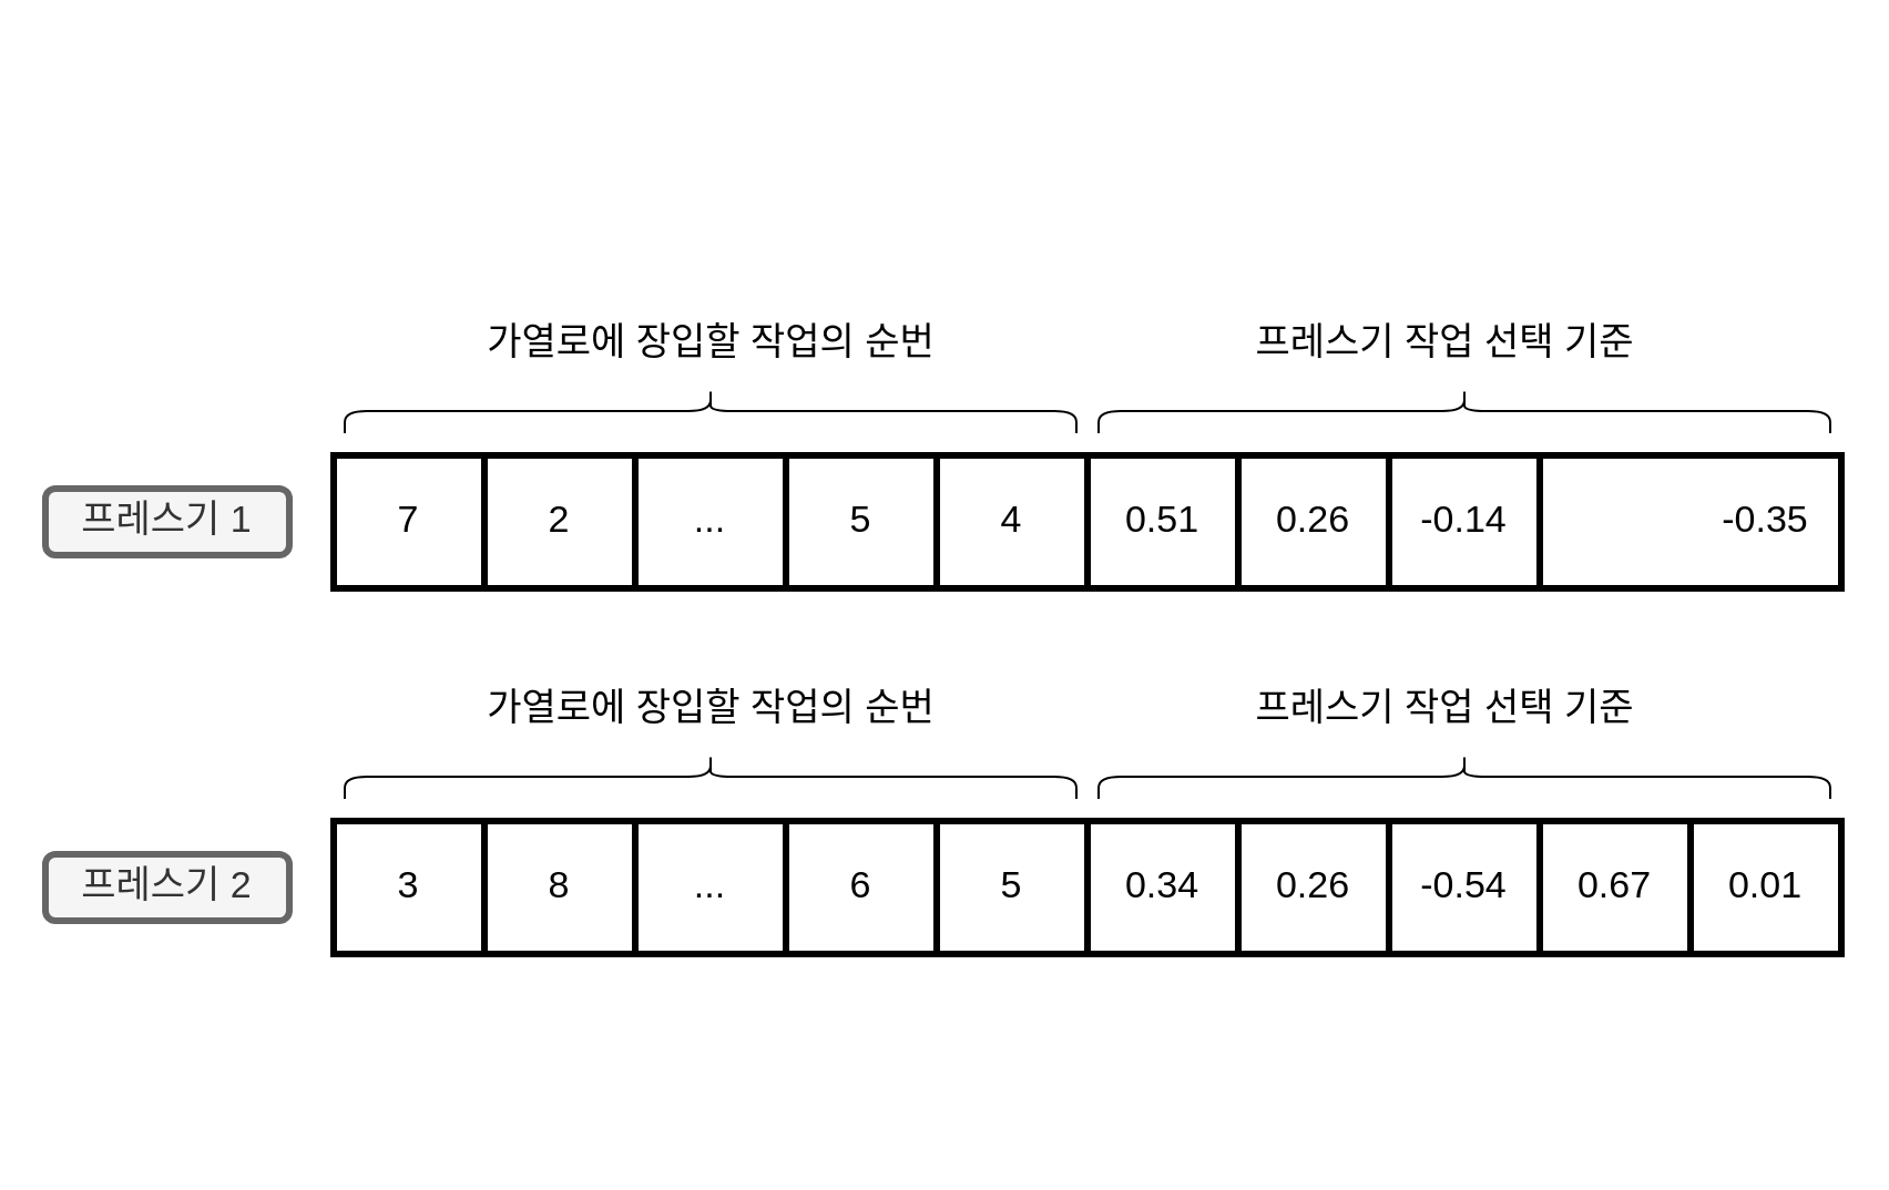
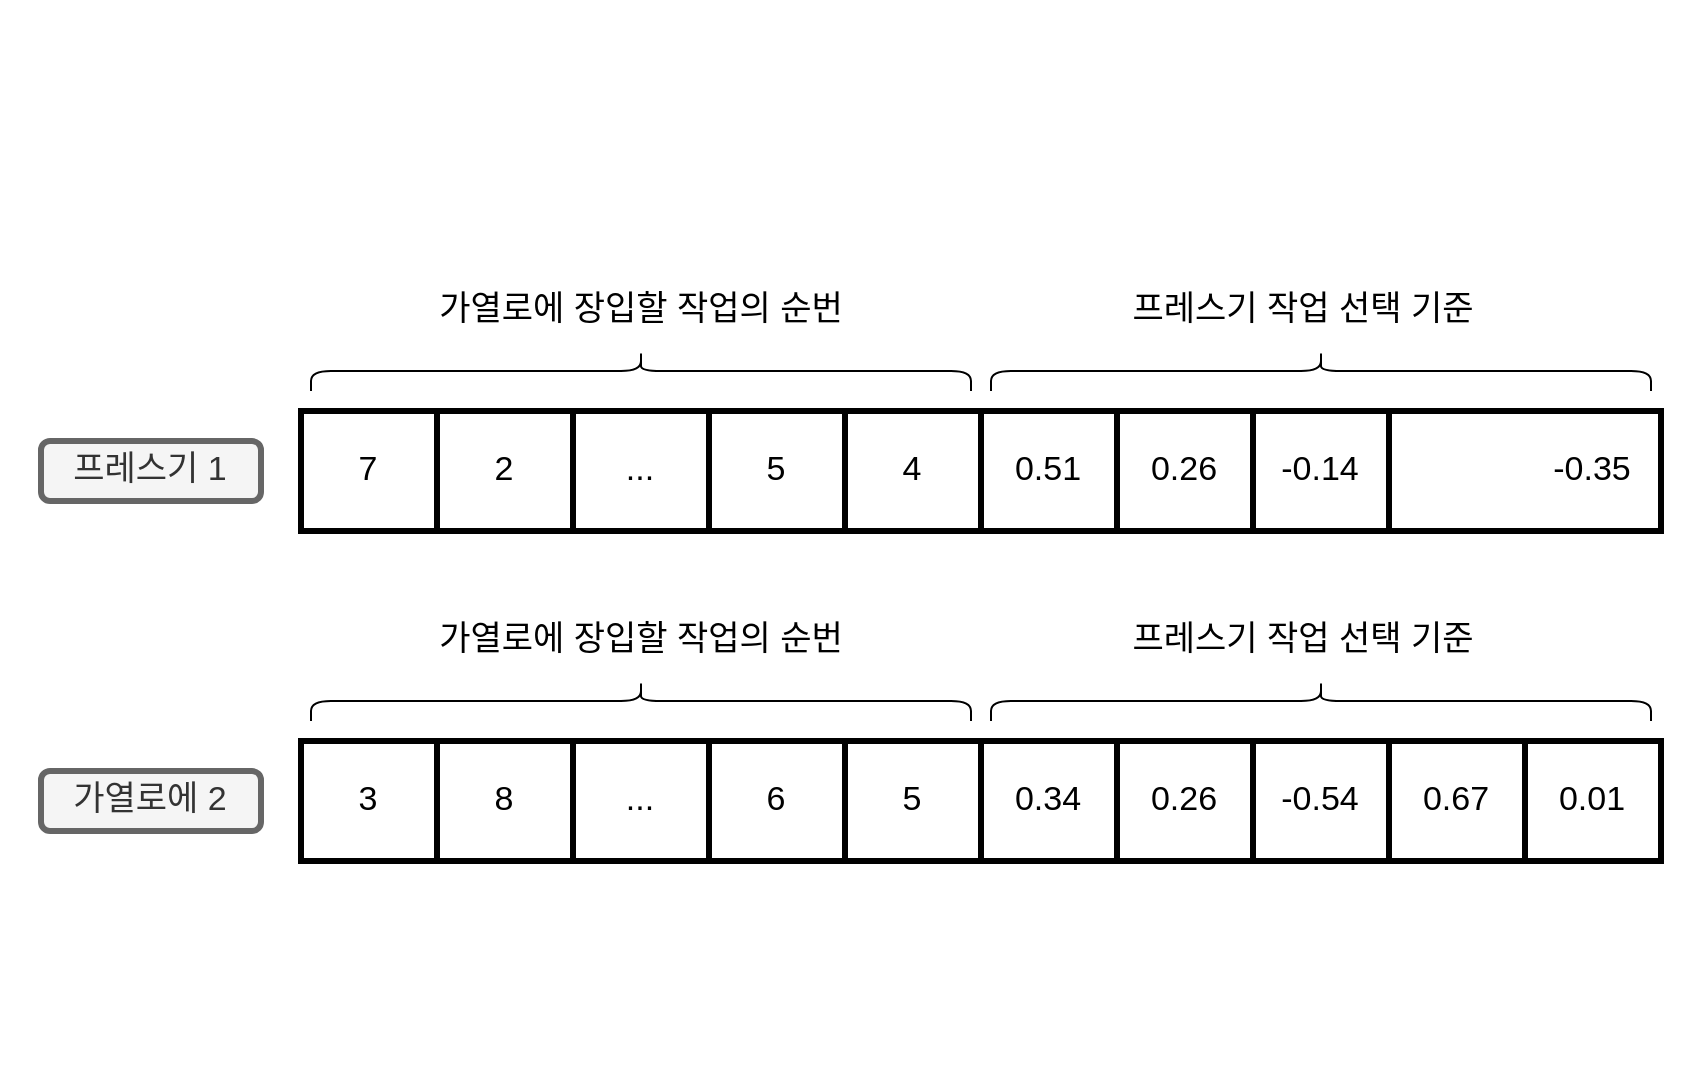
  <mxCell id="0" />
  <mxCell id="1" parent="0" />
  <mxCell id="2" value="" style="group" vertex="1" connectable="0" parent="1"><mxGeometry x="40" y="140" width="790" height="125" as="geometry" /></mxCell>
  <mxCell id="3" value="프레스기 1" style="rounded=1;whiteSpace=wrap;html=1;fontSize=17;fillColor=#f5f5f5;strokeColor=#666666;fontColor=#333333;strokeWidth=3;" vertex="1" parent="2"><mxGeometry x="-20" y="80" width="110" height="30" as="geometry" /></mxCell>
  <mxCell id="4" value="" style="group" vertex="1" connectable="0" parent="2"><mxGeometry x="110" width="680" height="125" as="geometry" /></mxCell>
  <mxCell id="5" value="" style="shape=table;html=1;whiteSpace=wrap;startSize=0;container=1;collapsible=0;childLayout=tableLayout;fontSize=17;strokeWidth=3;" vertex="1" parent="4"><mxGeometry y="65" width="680" height="60" as="geometry" /></mxCell>
  <mxCell id="6" value="" style="shape=partialRectangle;html=1;whiteSpace=wrap;collapsible=0;dropTarget=0;pointerEvents=0;fillColor=none;top=0;left=0;bottom=0;right=0;points=[[0,0.5],[1,0.5]];portConstraint=eastwest;" vertex="1" parent="5"><mxGeometry width="680" height="60" as="geometry" /></mxCell>
  <mxCell id="7" value="7" style="shape=partialRectangle;html=1;whiteSpace=wrap;connectable=0;fillColor=none;top=0;left=0;bottom=0;right=0;overflow=hidden;pointerEvents=1;fontSize=17;" vertex="1" parent="6"><mxGeometry width="68" height="60" as="geometry"><mxRectangle width="68" height="60" as="alternateBounds" /></mxGeometry></mxCell>
  <mxCell id="8" value="2" style="shape=partialRectangle;html=1;whiteSpace=wrap;connectable=0;fillColor=none;top=0;left=0;bottom=0;right=0;overflow=hidden;pointerEvents=1;fontSize=17;" vertex="1" parent="6"><mxGeometry x="68" width="68" height="60" as="geometry"><mxRectangle width="68" height="60" as="alternateBounds" /></mxGeometry></mxCell>
  <mxCell id="9" value="..." style="shape=partialRectangle;html=1;whiteSpace=wrap;connectable=0;fillColor=none;top=0;left=0;bottom=0;right=0;overflow=hidden;pointerEvents=1;fontSize=17;" vertex="1" parent="6"><mxGeometry x="136" width="68" height="60" as="geometry"><mxRectangle width="68" height="60" as="alternateBounds" /></mxGeometry></mxCell>
  <mxCell id="10" value="5" style="shape=partialRectangle;html=1;whiteSpace=wrap;connectable=0;fillColor=none;top=0;left=0;bottom=0;right=0;overflow=hidden;pointerEvents=1;fontSize=17;" vertex="1" parent="6"><mxGeometry x="204" width="68" height="60" as="geometry"><mxRectangle width="68" height="60" as="alternateBounds" /></mxGeometry></mxCell>
  <mxCell id="11" value="4" style="shape=partialRectangle;html=1;whiteSpace=wrap;connectable=0;fillColor=none;top=0;left=0;bottom=0;right=0;overflow=hidden;pointerEvents=1;fontSize=17;" vertex="1" parent="6"><mxGeometry x="272" width="68" height="60" as="geometry"><mxRectangle width="68" height="60" as="alternateBounds" /></mxGeometry></mxCell>
  <mxCell id="12" value="0.51" style="shape=partialRectangle;html=1;whiteSpace=wrap;connectable=0;fillColor=none;top=0;left=0;bottom=0;right=0;overflow=hidden;pointerEvents=1;fontSize=17;" vertex="1" parent="6"><mxGeometry x="340" width="68" height="60" as="geometry"><mxRectangle width="68" height="60" as="alternateBounds" /></mxGeometry></mxCell>
  <mxCell id="13" value="0.26" style="shape=partialRectangle;html=1;whiteSpace=wrap;connectable=0;fillColor=none;top=0;left=0;bottom=0;right=0;overflow=hidden;pointerEvents=1;fontSize=17;" vertex="1" parent="6"><mxGeometry x="408" width="68" height="60" as="geometry"><mxRectangle width="68" height="60" as="alternateBounds" /></mxGeometry></mxCell>
  <mxCell id="14" value="-0.14" style="shape=partialRectangle;html=1;whiteSpace=wrap;connectable=0;fillColor=none;top=0;left=0;bottom=0;right=0;overflow=hidden;pointerEvents=1;fontSize=17;" vertex="1" parent="6"><mxGeometry x="476" width="68" height="60" as="geometry"><mxRectangle width="68" height="60" as="alternateBounds" /></mxGeometry></mxCell>
  <mxCell id="15" value="-0.35" style="shape=partialRectangle;html=1;whiteSpace=wrap;connectable=0;fillColor=none;top=0;left=0;bottom=0;right=0;overflow=hidden;pointerEvents=1;fontSize=17;" vertex="1" parent="6"><mxGeometry x="612" width="68" height="60" as="geometry"><mxRectangle width="68" height="60" as="alternateBounds" /></mxGeometry></mxCell>
  <mxCell id="16" value="" style="shape=curlyBracket;whiteSpace=wrap;html=1;rounded=1;flipH=1;rotation=-90;" vertex="1" parent="4"><mxGeometry x="160" y="-120" width="20" height="330" as="geometry" /></mxCell>
  <mxCell id="17" value="" style="shape=curlyBracket;whiteSpace=wrap;html=1;rounded=1;flipH=1;rotation=-90;" vertex="1" parent="4"><mxGeometry x="500" y="-120" width="20" height="330" as="geometry" /></mxCell>
  <mxCell id="18" value="가열로에 장입할 작업의 순번" style="text;html=1;align=center;verticalAlign=middle;resizable=0;points=[];autosize=1;strokeColor=none;fillColor=none;fontSize=17;" vertex="1" parent="4"><mxGeometry x="55" width="230" height="30" as="geometry" /></mxCell>
  <mxCell id="19" value="프레스기 작업 선택 기준" style="text;html=1;align=center;verticalAlign=middle;resizable=0;points=[];autosize=1;strokeColor=none;fillColor=none;fontSize=17;" vertex="1" parent="4"><mxGeometry x="401" width="200" height="30" as="geometry" /></mxCell>
  <mxCell id="20" value="" style="group" vertex="1" connectable="0" parent="1"><mxGeometry x="40" y="305" width="790" height="125" as="geometry" /></mxCell>
  <mxCell id="21" value="" style="group;strokeWidth=3;" vertex="1" connectable="0" parent="20"><mxGeometry x="110" width="680" height="125" as="geometry" /></mxCell>
  <mxCell id="22" value="" style="shape=table;html=1;whiteSpace=wrap;startSize=0;container=1;collapsible=0;childLayout=tableLayout;fontSize=17;strokeWidth=3;" vertex="1" parent="21"><mxGeometry y="65" width="680" height="60" as="geometry" /></mxCell>
  <mxCell id="23" value="" style="shape=partialRectangle;html=1;whiteSpace=wrap;collapsible=0;dropTarget=0;pointerEvents=0;fillColor=none;top=0;left=0;bottom=0;right=0;points=[[0,0.5],[1,0.5]];portConstraint=eastwest;" vertex="1" parent="22"><mxGeometry width="680" height="60" as="geometry" /></mxCell>
  <mxCell id="24" value="3" style="shape=partialRectangle;html=1;whiteSpace=wrap;connectable=0;fillColor=none;top=0;left=0;bottom=0;right=0;overflow=hidden;pointerEvents=1;fontSize=17;" vertex="1" parent="23"><mxGeometry width="68" height="60" as="geometry"><mxRectangle width="68" height="60" as="alternateBounds" /></mxGeometry></mxCell>
  <mxCell id="25" value="8" style="shape=partialRectangle;html=1;whiteSpace=wrap;connectable=0;fillColor=none;top=0;left=0;bottom=0;right=0;overflow=hidden;pointerEvents=1;fontSize=17;" vertex="1" parent="23"><mxGeometry x="68" width="68" height="60" as="geometry"><mxRectangle width="68" height="60" as="alternateBounds" /></mxGeometry></mxCell>
  <mxCell id="26" value="..." style="shape=partialRectangle;html=1;whiteSpace=wrap;connectable=0;fillColor=none;top=0;left=0;bottom=0;right=0;overflow=hidden;pointerEvents=1;fontSize=17;" vertex="1" parent="23"><mxGeometry x="136" width="68" height="60" as="geometry"><mxRectangle width="68" height="60" as="alternateBounds" /></mxGeometry></mxCell>
  <mxCell id="27" value="6" style="shape=partialRectangle;html=1;whiteSpace=wrap;connectable=0;fillColor=none;top=0;left=0;bottom=0;right=0;overflow=hidden;pointerEvents=1;fontSize=17;" vertex="1" parent="23"><mxGeometry x="204" width="68" height="60" as="geometry"><mxRectangle width="68" height="60" as="alternateBounds" /></mxGeometry></mxCell>
  <mxCell id="28" value="5" style="shape=partialRectangle;html=1;whiteSpace=wrap;connectable=0;fillColor=none;top=0;left=0;bottom=0;right=0;overflow=hidden;pointerEvents=1;fontSize=17;" vertex="1" parent="23"><mxGeometry x="272" width="68" height="60" as="geometry"><mxRectangle width="68" height="60" as="alternateBounds" /></mxGeometry></mxCell>
  <mxCell id="29" value="0.34" style="shape=partialRectangle;html=1;whiteSpace=wrap;connectable=0;fillColor=none;top=0;left=0;bottom=0;right=0;overflow=hidden;pointerEvents=1;fontSize=17;" vertex="1" parent="23"><mxGeometry x="340" width="68" height="60" as="geometry"><mxRectangle width="68" height="60" as="alternateBounds" /></mxGeometry></mxCell>
  <mxCell id="30" value="0.26" style="shape=partialRectangle;html=1;whiteSpace=wrap;connectable=0;fillColor=none;top=0;left=0;bottom=0;right=0;overflow=hidden;pointerEvents=1;fontSize=17;" vertex="1" parent="23"><mxGeometry x="408" width="68" height="60" as="geometry"><mxRectangle width="68" height="60" as="alternateBounds" /></mxGeometry></mxCell>
  <mxCell id="31" value="-0.54" style="shape=partialRectangle;html=1;whiteSpace=wrap;connectable=0;fillColor=none;top=0;left=0;bottom=0;right=0;overflow=hidden;pointerEvents=1;fontSize=17;" vertex="1" parent="23"><mxGeometry x="476" width="68" height="60" as="geometry"><mxRectangle width="68" height="60" as="alternateBounds" /></mxGeometry></mxCell>
  <mxCell id="32" value="0.67" style="shape=partialRectangle;html=1;whiteSpace=wrap;connectable=0;fillColor=none;top=0;left=0;bottom=0;right=0;overflow=hidden;pointerEvents=1;fontSize=17;" vertex="1" parent="23"><mxGeometry x="544" width="68" height="60" as="geometry"><mxRectangle width="68" height="60" as="alternateBounds" /></mxGeometry></mxCell>
  <mxCell id="33" value="0.01" style="shape=partialRectangle;html=1;whiteSpace=wrap;connectable=0;fillColor=none;top=0;left=0;bottom=0;right=0;overflow=hidden;pointerEvents=1;fontSize=17;" vertex="1" parent="23"><mxGeometry x="612" width="68" height="60" as="geometry"><mxRectangle width="68" height="60" as="alternateBounds" /></mxGeometry></mxCell>
  <mxCell id="34" value="" style="shape=curlyBracket;whiteSpace=wrap;html=1;rounded=1;flipH=1;rotation=-90;" vertex="1" parent="21"><mxGeometry x="160" y="-120" width="20" height="330" as="geometry" /></mxCell>
  <mxCell id="35" value="" style="shape=curlyBracket;whiteSpace=wrap;html=1;rounded=1;flipH=1;rotation=-90;" vertex="1" parent="21"><mxGeometry x="500" y="-120" width="20" height="330" as="geometry" /></mxCell>
  <mxCell id="36" value="가열로에 장입할 작업의 순번" style="text;html=1;align=center;verticalAlign=middle;resizable=0;points=[];autosize=1;strokeColor=none;fillColor=none;fontSize=17;" vertex="1" parent="21"><mxGeometry x="55" width="230" height="30" as="geometry" /></mxCell>
  <mxCell id="37" value="프레스기 작업 선택 기준" style="text;html=1;align=center;verticalAlign=middle;resizable=0;points=[];autosize=1;strokeColor=none;fillColor=none;fontSize=17;" vertex="1" parent="21"><mxGeometry x="401" width="200" height="30" as="geometry" /></mxCell>
- <mxCell id="38" value="프레스기 2" style="rounded=1;whiteSpace=wrap;html=1;fontSize=17;fillColor=#f5f5f5;strokeColor=#666666;fontColor=#333333;strokeWidth=3;" vertex="1" parent="20"><mxGeometry x="-20" y="80" width="110" height="30" as="geometry" /></mxCell>
+ <mxCell id="38" value="가열로에 2" style="rounded=1;whiteSpace=wrap;html=1;fontSize=17;fillColor=#f5f5f5;strokeColor=#666666;fontColor=#333333;strokeWidth=3;" vertex="1" parent="20"><mxGeometry x="-20" y="80" width="110" height="30" as="geometry" /></mxCell>
